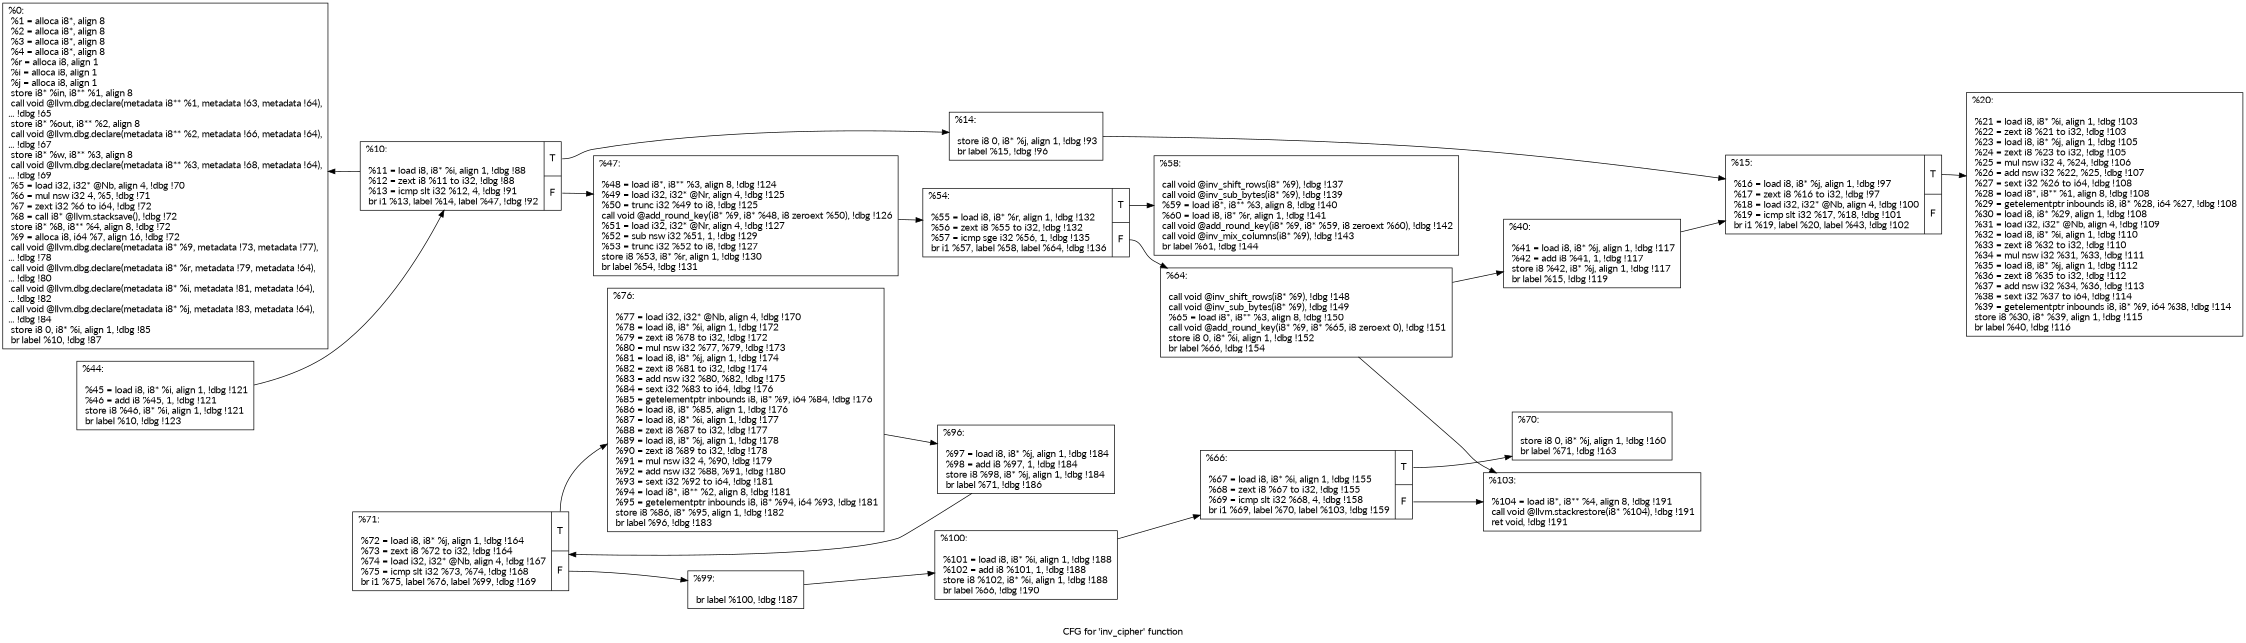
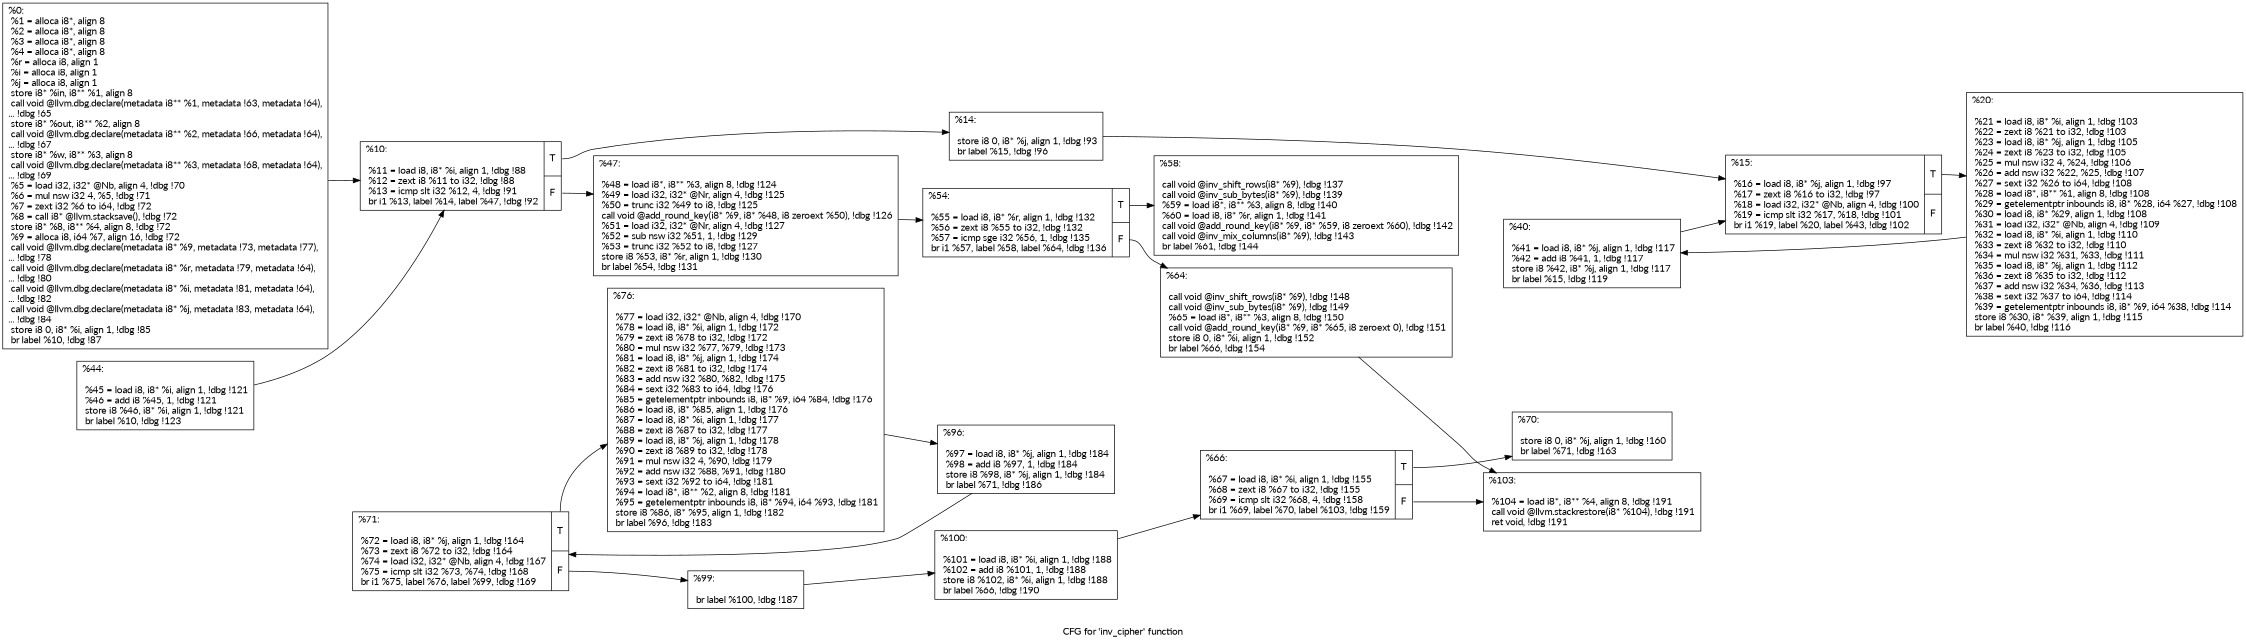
  digraph {
    fontname=Lato
    label="CFG for 'inv_cipher' function"
    rankdir=LR
    node [fontname=Lato shape=record]
    edge [fontname=Lato]
    n1 [label="{%0:\l  %1 = alloca i8*, align 8\l  %2 = alloca i8*, align 8\l  %3 = alloca i8*, align 8\l  %4 = alloca i8*, align 8\l  %r = alloca i8, align 1\l  %i = alloca i8, align 1\l  %j = alloca i8, align 1\l  store i8* %in, i8** %1, align 8\l  call void @llvm.dbg.declare(metadata i8** %1, metadata !63, metadata !64),\l... !dbg !65\l  store i8* %out, i8** %2, align 8\l  call void @llvm.dbg.declare(metadata i8** %2, metadata !66, metadata !64),\l... !dbg !67\l  store i8* %w, i8** %3, align 8\l  call void @llvm.dbg.declare(metadata i8** %3, metadata !68, metadata !64),\l... !dbg !69\l  %5 = load i32, i32* @Nb, align 4, !dbg !70\l  %6 = mul nsw i32 4, %5, !dbg !71\l  %7 = zext i32 %6 to i64, !dbg !72\l  %8 = call i8* @llvm.stacksave(), !dbg !72\l  store i8* %8, i8** %4, align 8, !dbg !72\l  %9 = alloca i8, i64 %7, align 16, !dbg !72\l  call void @llvm.dbg.declare(metadata i8* %9, metadata !73, metadata !77),\l... !dbg !78\l  call void @llvm.dbg.declare(metadata i8* %r, metadata !79, metadata !64),\l... !dbg !80\l  call void @llvm.dbg.declare(metadata i8* %i, metadata !81, metadata !64),\l... !dbg !82\l  call void @llvm.dbg.declare(metadata i8* %j, metadata !83, metadata !64),\l... !dbg !84\l  store i8 0, i8* %i, align 1, !dbg !85\l  br label %10, !dbg !87\l}"]
    n2 [label="{%10:\l\l  %11 = load i8, i8* %i, align 1, !dbg !88\l  %12 = zext i8 %11 to i32, !dbg !88\l  %13 = icmp slt i32 %12, 4, !dbg !91\l  br i1 %13, label %14, label %47, !dbg !92\l|{<s0>T|<s1>F}}"]
    n3 [label="{%14:\l\l  store i8 0, i8* %j, align 1, !dbg !93\l  br label %15, !dbg !96\l}"]
    n4 [label="{%47:\l\l  %48 = load i8*, i8** %3, align 8, !dbg !124\l  %49 = load i32, i32* @Nr, align 4, !dbg !125\l  %50 = trunc i32 %49 to i8, !dbg !125\l  call void @add_round_key(i8* %9, i8* %48, i8 zeroext %50), !dbg !126\l  %51 = load i32, i32* @Nr, align 4, !dbg !127\l  %52 = sub nsw i32 %51, 1, !dbg !129\l  %53 = trunc i32 %52 to i8, !dbg !127\l  store i8 %53, i8* %r, align 1, !dbg !130\l  br label %54, !dbg !131\l}"]
    n5 [label="{%15:\l\l  %16 = load i8, i8* %j, align 1, !dbg !97\l  %17 = zext i8 %16 to i32, !dbg !97\l  %18 = load i32, i32* @Nb, align 4, !dbg !100\l  %19 = icmp slt i32 %17, %18, !dbg !101\l  br i1 %19, label %20, label %43, !dbg !102\l|{<s0>T|<s1>F}}"]
    n6 [label="{%54:\l\l  %55 = load i8, i8* %r, align 1, !dbg !132\l  %56 = zext i8 %55 to i32, !dbg !132\l  %57 = icmp sge i32 %56, 1, !dbg !135\l  br i1 %57, label %58, label %64, !dbg !136\l|{<s0>T|<s1>F}}"]
    n7 [label="{%20:\l\l  %21 = load i8, i8* %i, align 1, !dbg !103\l  %22 = zext i8 %21 to i32, !dbg !103\l  %23 = load i8, i8* %j, align 1, !dbg !105\l  %24 = zext i8 %23 to i32, !dbg !105\l  %25 = mul nsw i32 4, %24, !dbg !106\l  %26 = add nsw i32 %22, %25, !dbg !107\l  %27 = sext i32 %26 to i64, !dbg !108\l  %28 = load i8*, i8** %1, align 8, !dbg !108\l  %29 = getelementptr inbounds i8, i8* %28, i64 %27, !dbg !108\l  %30 = load i8, i8* %29, align 1, !dbg !108\l  %31 = load i32, i32* @Nb, align 4, !dbg !109\l  %32 = load i8, i8* %i, align 1, !dbg !110\l  %33 = zext i8 %32 to i32, !dbg !110\l  %34 = mul nsw i32 %31, %33, !dbg !111\l  %35 = load i8, i8* %j, align 1, !dbg !112\l  %36 = zext i8 %35 to i32, !dbg !112\l  %37 = add nsw i32 %34, %36, !dbg !113\l  %38 = sext i32 %37 to i64, !dbg !114\l  %39 = getelementptr inbounds i8, i8* %9, i64 %38, !dbg !114\l  store i8 %30, i8* %39, align 1, !dbg !115\l  br label %40, !dbg !116\l}"]
    n8 [label="{%58:\l\l  call void @inv_shift_rows(i8* %9), !dbg !137\l  call void @inv_sub_bytes(i8* %9), !dbg !139\l  %59 = load i8*, i8** %3, align 8, !dbg !140\l  %60 = load i8, i8* %r, align 1, !dbg !141\l  call void @add_round_key(i8* %9, i8* %59, i8 zeroext %60), !dbg !142\l  call void @inv_mix_columns(i8* %9), !dbg !143\l  br label %61, !dbg !144\l}"]
    n9 [label="{%64:\l\l  call void @inv_shift_rows(i8* %9), !dbg !148\l  call void @inv_sub_bytes(i8* %9), !dbg !149\l  %65 = load i8*, i8** %3, align 8, !dbg !150\l  call void @add_round_key(i8* %9, i8* %65, i8 zeroext 0), !dbg !151\l  store i8 0, i8* %i, align 1, !dbg !152\l  br label %66, !dbg !154\l}"]
    n10 [label="{%40:\l\l  %41 = load i8, i8* %j, align 1, !dbg !117\l  %42 = add i8 %41, 1, !dbg !117\l  store i8 %42, i8* %j, align 1, !dbg !117\l  br label %15, !dbg !119\l}"]
    n11 [label="{%44:\l\l  %45 = load i8, i8* %i, align 1, !dbg !121\l  %46 = add i8 %45, 1, !dbg !121\l  store i8 %46, i8* %i, align 1, !dbg !121\l  br label %10, !dbg !123\l}"]
    n12 [label="{%103:\l\l  %104 = load i8*, i8** %4, align 8, !dbg !191\l  call void @llvm.stackrestore(i8* %104), !dbg !191\l  ret void, !dbg !191\l}"]
    n13 [label="{%66:\l\l  %67 = load i8, i8* %i, align 1, !dbg !155\l  %68 = zext i8 %67 to i32, !dbg !155\l  %69 = icmp slt i32 %68, 4, !dbg !158\l  br i1 %69, label %70, label %103, !dbg !159\l|{<s0>T|<s1>F}}"]
    n14 [label="{%70:\l\l  store i8 0, i8* %j, align 1, !dbg !160\l  br label %71, !dbg !163\l}"]
    n15 [label="{%71:\l\l  %72 = load i8, i8* %j, align 1, !dbg !164\l  %73 = zext i8 %72 to i32, !dbg !164\l  %74 = load i32, i32* @Nb, align 4, !dbg !167\l  %75 = icmp slt i32 %73, %74, !dbg !168\l  br i1 %75, label %76, label %99, !dbg !169\l|{<s0>T|<s1>F}}"]
    n16 [label="{%76:\l\l  %77 = load i32, i32* @Nb, align 4, !dbg !170\l  %78 = load i8, i8* %i, align 1, !dbg !172\l  %79 = zext i8 %78 to i32, !dbg !172\l  %80 = mul nsw i32 %77, %79, !dbg !173\l  %81 = load i8, i8* %j, align 1, !dbg !174\l  %82 = zext i8 %81 to i32, !dbg !174\l  %83 = add nsw i32 %80, %82, !dbg !175\l  %84 = sext i32 %83 to i64, !dbg !176\l  %85 = getelementptr inbounds i8, i8* %9, i64 %84, !dbg !176\l  %86 = load i8, i8* %85, align 1, !dbg !176\l  %87 = load i8, i8* %i, align 1, !dbg !177\l  %88 = zext i8 %87 to i32, !dbg !177\l  %89 = load i8, i8* %j, align 1, !dbg !178\l  %90 = zext i8 %89 to i32, !dbg !178\l  %91 = mul nsw i32 4, %90, !dbg !179\l  %92 = add nsw i32 %88, %91, !dbg !180\l  %93 = sext i32 %92 to i64, !dbg !181\l  %94 = load i8*, i8** %2, align 8, !dbg !181\l  %95 = getelementptr inbounds i8, i8* %94, i64 %93, !dbg !181\l  store i8 %86, i8* %95, align 1, !dbg !182\l  br label %96, !dbg !183\l}"]
    n17 [label="{%99:\l\l  br label %100, !dbg !187\l}"]
    n18 [label="{%96:\l\l  %97 = load i8, i8* %j, align 1, !dbg !184\l  %98 = add i8 %97, 1, !dbg !184\l  store i8 %98, i8* %j, align 1, !dbg !184\l  br label %71, !dbg !186\l}"]
    n19 [label="{%100:\l\l  %101 = load i8, i8* %i, align 1, !dbg !188\l  %102 = add i8 %101, 1, !dbg !188\l  store i8 %102, i8* %i, align 1, !dbg !188\l  br label %66, !dbg !190\l}"]
-   n2 -> n1
+   n1 -> n2
    n2 -> n3 [tailport=s0]
    n2 -> n4 [tailport=s1]
    n3 -> n5
    n4 -> n6
    n5 -> n7 [tailport=s0]
    n6 -> n8 [tailport=s0]
    n6 -> n9 [tailport=s1]
-   n9 -> n10
+   n7 -> n10
    n9 -> n12
    n10 -> n5
    n11 -> n2
    n13 -> n12 [tailport=s1]
    n13 -> n14 [tailport=s0]
    n15 -> n16 [tailport=s0]
    n15 -> n17 [tailport=s1]
    n16 -> n18
    n17 -> n19
    n18 -> n15
    n19 -> n13
  }
